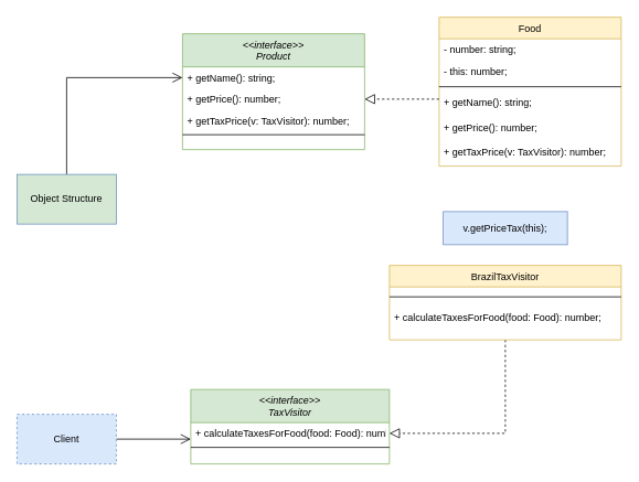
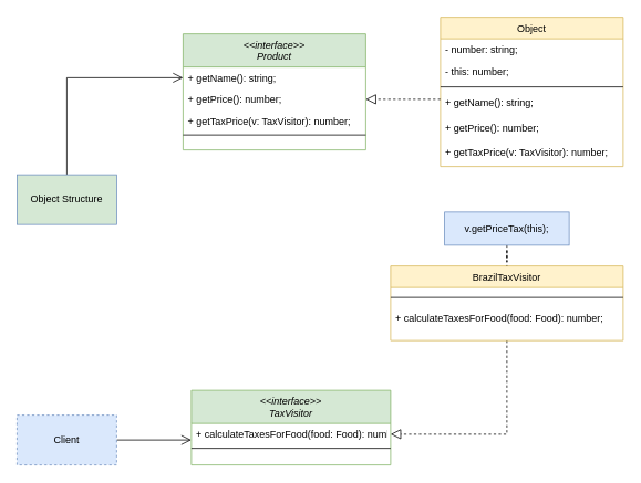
  <mxCell id="0" />
  <mxCell id="1" parent="0" />
  <mxCell id="2" value="&lt;&lt;interface&gt;&gt;&#10;Product" style="swimlane;fontStyle=2;align=center;verticalAlign=top;childLayout=stackLayout;horizontal=1;startSize=40;horizontalStack=0;resizeParent=1;resizeLast=0;collapsible=1;marginBottom=0;rounded=0;shadow=0;strokeWidth=1;fillColor=#d5e8d4;strokeColor=#82b366;" parent="1" vertex="1"><mxGeometry x="220" y="40" width="220" height="140" as="geometry"><mxRectangle x="230" y="140" width="160" height="26" as="alternateBounds" /></mxGeometry></mxCell>
  <mxCell id="3" value="+ getName(): string;" style="text;align=left;verticalAlign=top;spacingLeft=4;spacingRight=4;overflow=hidden;rotatable=0;points=[[0,0.5],[1,0.5]];portConstraint=eastwest;" parent="2" vertex="1"><mxGeometry y="40" width="220" height="26" as="geometry" /></mxCell>
  <mxCell id="4" value="+ getPrice(): number;" style="text;align=left;verticalAlign=top;spacingLeft=4;spacingRight=4;overflow=hidden;rotatable=0;points=[[0,0.5],[1,0.5]];portConstraint=eastwest;rounded=0;shadow=0;html=0;" parent="2" vertex="1"><mxGeometry y="66" width="220" height="26" as="geometry" /></mxCell>
  <mxCell id="5" value="+ getTaxPrice(v: TaxVisitor): number;" style="text;align=left;verticalAlign=top;spacingLeft=4;spacingRight=4;overflow=hidden;rotatable=0;points=[[0,0.5],[1,0.5]];portConstraint=eastwest;rounded=0;shadow=0;html=0;" parent="2" vertex="1"><mxGeometry y="92" width="220" height="26" as="geometry" /></mxCell>
  <mxCell id="6" value="" style="line;html=1;strokeWidth=1;align=left;verticalAlign=middle;spacingTop=-1;spacingLeft=3;spacingRight=3;rotatable=0;labelPosition=right;points=[];portConstraint=eastwest;" parent="2" vertex="1"><mxGeometry y="118" width="220" height="8" as="geometry" /></mxCell>
- <mxCell id="7" value="Food" style="swimlane;fontStyle=0;align=center;verticalAlign=top;childLayout=stackLayout;horizontal=1;startSize=26;horizontalStack=0;resizeParent=1;resizeLast=0;collapsible=1;marginBottom=0;rounded=0;shadow=0;strokeWidth=1;fillColor=#fff2cc;strokeColor=#d6b656;" parent="1" vertex="1"><mxGeometry x="530" y="20" width="220" height="180" as="geometry"><mxRectangle x="340" y="380" width="170" height="26" as="alternateBounds" /></mxGeometry></mxCell>
+ <mxCell id="7" value="Object" style="swimlane;fontStyle=0;align=center;verticalAlign=top;childLayout=stackLayout;horizontal=1;startSize=26;horizontalStack=0;resizeParent=1;resizeLast=0;collapsible=1;marginBottom=0;rounded=0;shadow=0;strokeWidth=1;fillColor=#fff2cc;strokeColor=#d6b656;" parent="1" vertex="1"><mxGeometry x="530" y="20" width="220" height="180" as="geometry"><mxRectangle x="340" y="380" width="170" height="26" as="alternateBounds" /></mxGeometry></mxCell>
  <mxCell id="8" value="- number: string;" style="text;align=left;verticalAlign=top;spacingLeft=4;spacingRight=4;overflow=hidden;rotatable=0;points=[[0,0.5],[1,0.5]];portConstraint=eastwest;" parent="7" vertex="1"><mxGeometry y="26" width="220" height="26" as="geometry" /></mxCell>
  <mxCell id="9" value="- this: number;" style="text;align=left;verticalAlign=top;spacingLeft=4;spacingRight=4;overflow=hidden;rotatable=0;points=[[0,0.5],[1,0.5]];portConstraint=eastwest;" vertex="1" parent="7"><mxGeometry y="52" width="220" height="26" as="geometry" /></mxCell>
  <mxCell id="10" value="" style="line;html=1;strokeWidth=1;align=left;verticalAlign=middle;spacingTop=-1;spacingLeft=3;spacingRight=3;rotatable=0;labelPosition=right;points=[];portConstraint=eastwest;" parent="7" vertex="1"><mxGeometry y="78" width="220" height="12" as="geometry" /></mxCell>
  <mxCell id="11" value="+ getName(): string;" style="text;align=left;verticalAlign=top;resizable=0;points=[];autosize=1;strokeColor=none;fillColor=none;spacingRight=4;spacingLeft=4;" vertex="1" parent="7"><mxGeometry y="90" width="220" height="30" as="geometry" /></mxCell>
  <mxCell id="12" value="+ getPrice(): number;" style="text;align=left;verticalAlign=top;resizable=0;points=[];autosize=1;strokeColor=none;fillColor=none;spacingRight=4;spacingLeft=4;" vertex="1" parent="7"><mxGeometry y="120" width="220" height="30" as="geometry" /></mxCell>
  <mxCell id="13" value="+ getTaxPrice(v: TaxVisitor): number;" style="text;align=left;verticalAlign=top;resizable=0;points=[];autosize=1;strokeColor=none;fillColor=none;spacingRight=4;spacingLeft=4;" vertex="1" parent="7"><mxGeometry y="150" width="220" height="30" as="geometry" /></mxCell>
  <mxCell id="14" value="" style="endArrow=block;endSize=10;endFill=0;shadow=0;strokeWidth=1;rounded=0;edgeStyle=elbowEdgeStyle;elbow=vertical;entryX=1;entryY=0.5;entryDx=0;entryDy=0;dashed=1;" parent="1" source="7" target="4" edge="1"><mxGeometry width="160" relative="1" as="geometry"><mxPoint x="210" y="433" as="sourcePoint" /><mxPoint x="330" y="310" as="targetPoint" /></mxGeometry></mxCell>
  <mxCell id="15" value="&lt;&lt;interface&gt;&gt;&#10;TaxVisitor" style="swimlane;fontStyle=2;align=center;verticalAlign=top;childLayout=stackLayout;horizontal=1;startSize=40;horizontalStack=0;resizeParent=1;resizeLast=0;collapsible=1;marginBottom=0;rounded=0;shadow=0;strokeWidth=1;fillColor=#d5e8d4;strokeColor=#82b366;" vertex="1" parent="1"><mxGeometry x="230" y="470" width="240" height="90" as="geometry"><mxRectangle x="230" y="140" width="160" height="26" as="alternateBounds" /></mxGeometry></mxCell>
  <mxCell id="16" value="+ calculateTaxesForFood(food: Food): number;" style="text;align=left;verticalAlign=top;spacingLeft=4;spacingRight=4;overflow=hidden;rotatable=0;points=[[0,0.5],[1,0.5]];portConstraint=eastwest;" vertex="1" parent="15"><mxGeometry y="40" width="240" height="26" as="geometry" /></mxCell>
  <mxCell id="17" value="" style="line;html=1;strokeWidth=1;align=left;verticalAlign=middle;spacingTop=-1;spacingLeft=3;spacingRight=3;rotatable=0;labelPosition=right;points=[];portConstraint=eastwest;" vertex="1" parent="15"><mxGeometry y="66" width="240" height="8" as="geometry" /></mxCell>
  <mxCell id="18" style="edgeStyle=orthogonalEdgeStyle;rounded=0;orthogonalLoop=1;jettySize=auto;html=1;entryX=1;entryY=0.5;entryDx=0;entryDy=0;endArrow=block;endFill=0;endSize=10;dashed=1;" edge="1" parent="1" source="19" target="16"><mxGeometry relative="1" as="geometry" /></mxCell>
  <mxCell id="19" value="BrazilTaxVisitor" style="swimlane;fontStyle=0;align=center;verticalAlign=top;childLayout=stackLayout;horizontal=1;startSize=26;horizontalStack=0;resizeParent=1;resizeLast=0;collapsible=1;marginBottom=0;rounded=0;shadow=0;strokeWidth=1;fillColor=#fff2cc;strokeColor=#d6b656;" vertex="1" parent="1"><mxGeometry x="470" y="320" width="280" height="90" as="geometry"><mxRectangle x="340" y="380" width="170" height="26" as="alternateBounds" /></mxGeometry></mxCell>
  <mxCell id="20" value="" style="line;html=1;strokeWidth=1;align=left;verticalAlign=middle;spacingTop=-1;spacingLeft=3;spacingRight=3;rotatable=0;labelPosition=right;points=[];portConstraint=eastwest;" vertex="1" parent="19"><mxGeometry y="26" width="280" height="24" as="geometry" /></mxCell>
  <mxCell id="21" value="+ calculateTaxesForFood(food: Food): number;" style="text;align=left;verticalAlign=top;resizable=0;points=[];autosize=1;strokeColor=none;fillColor=none;spacingRight=4;spacingLeft=4;" vertex="1" parent="19"><mxGeometry y="50" width="280" height="30" as="geometry" /></mxCell>
  <mxCell id="22" style="edgeStyle=orthogonalEdgeStyle;rounded=0;orthogonalLoop=1;jettySize=auto;html=1;strokeWidth=1;endArrow=open;endFill=0;endSize=10;entryX=0;entryY=0.5;entryDx=0;entryDy=0;" edge="1" parent="1" source="23" target="3"><mxGeometry relative="1" as="geometry"><mxPoint x="210" y="100" as="targetPoint" /></mxGeometry></mxCell>
  <mxCell id="23" value="Object Structure" style="whiteSpace=wrap;html=1;fillColor=#d5e8d4;strokeColor=#6c8ebf;" vertex="1" parent="1"><mxGeometry x="20" y="210" width="120" height="60" as="geometry" /></mxCell>
  <mxCell id="24" style="edgeStyle=orthogonalEdgeStyle;rounded=0;orthogonalLoop=1;jettySize=auto;html=1;strokeWidth=1;endArrow=open;endFill=0;endSize=10;entryX=0;entryY=0.769;entryDx=0;entryDy=0;entryPerimeter=0;" edge="1" parent="1" source="25" target="16"><mxGeometry relative="1" as="geometry"><mxPoint x="490" y="530" as="targetPoint" /></mxGeometry></mxCell>
  <mxCell id="25" value="Client" style="whiteSpace=wrap;html=1;fillColor=#dae8fc;strokeColor=#6c8ebf;dashed=1;" vertex="1" parent="1"><mxGeometry x="20" y="500" width="120" height="60" as="geometry" /></mxCell>
+ <mxCell id="26" style="edgeStyle=orthogonalEdgeStyle;rounded=0;orthogonalLoop=1;jettySize=auto;html=1;dashed=1;strokeWidth=1;endArrow=none;endFill=0;endSize=10;" edge="1" parent="1" source="27" target="19"><mxGeometry relative="1" as="geometry" /></mxCell>
  <mxCell id="27" value="v.getPriceTax(this);" style="whiteSpace=wrap;html=1;fillColor=#dae8fc;strokeColor=#6c8ebf;" vertex="1" parent="1"><mxGeometry x="535" y="255" width="150" height="40" as="geometry" /></mxCell>
